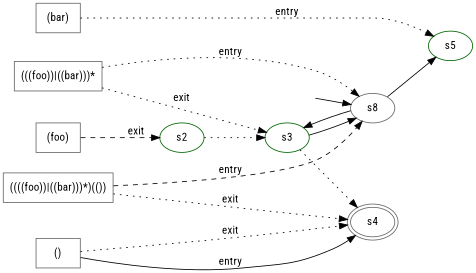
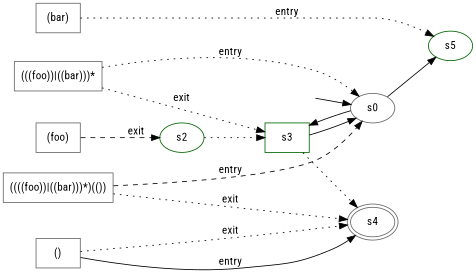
  digraph {
    fontname="Roboto Condensed"
    rankdir=LR
    node [color=gray40 fontname="Roboto Condensed"]
    edge [fontname="Roboto Condensed" style=dotted]
    n1 [label="(foo)" shape=box]
    n2 [label="(bar)" shape=box]
    n3 [label="(((foo))|((bar)))*" shape=box]
    n4 [label="()" shape=box]
    n5 [label="((((foo))|((bar)))*)(())" shape=box]
    s2 [color=darkgreen]
    s5 [color=darkgreen]
-   s0 [label=s8]
-   s3 [color=darkgreen]
+   s0
+   s3 [color=darkgreen shape=box]
    s4 [peripheries=2]
    _start_ [style=invis color=""]
    subgraph sub_1 {
      rank=same
      n1
      n2
      n3
      n4
      n5
    }
    n1 -> s2 [label=exit style=dashed]
    n2 -> s5 [label=entry]
    n3 -> s0 [label=entry]
    n3 -> s3 [label=exit]
    n4 -> s4 [label=entry style=solid]
    n4 -> s4 [label=exit]
    n5 -> s0 [label=entry style=dashed]
    n5 -> s4 [label=exit]
    s2 -> s3
    s0 -> s5 [style=solid]
    s0 -> s3 [style=solid]
    s3 -> s0 [style=solid]
    s3 -> s4
    _start_ -> s0 [style=solid]
  }
